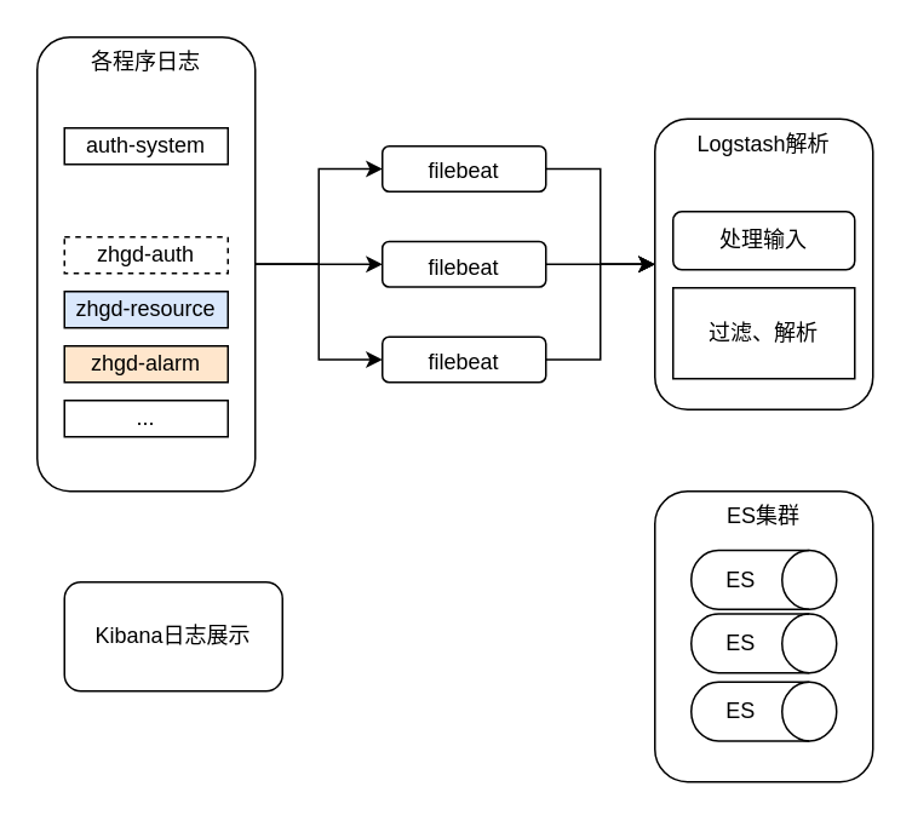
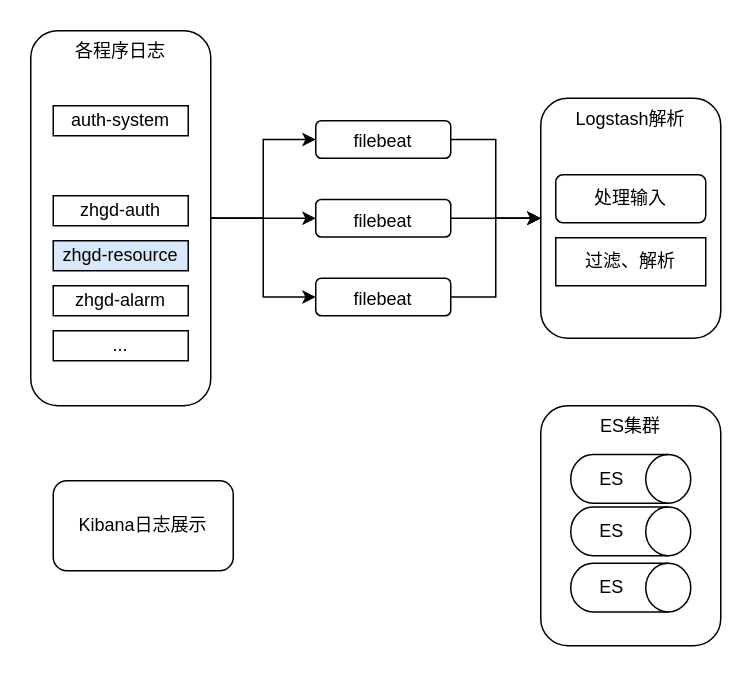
  <mxCell id="0" />
  <mxCell id="1" parent="0" />
  <mxCell id="2" value="" style="edgeStyle=orthogonalEdgeStyle;rounded=0;orthogonalLoop=1;jettySize=auto;html=1;" edge="1" parent="1" source="5" target="12"><mxGeometry relative="1" as="geometry" /></mxCell>
  <mxCell id="3" value="" style="edgeStyle=orthogonalEdgeStyle;rounded=0;orthogonalLoop=1;jettySize=auto;html=1;" edge="1" parent="1" source="5"><mxGeometry relative="1" as="geometry"><mxPoint x="210" y="145" as="targetPoint" /></mxGeometry></mxCell>
  <mxCell id="4" style="edgeStyle=orthogonalEdgeStyle;rounded=0;orthogonalLoop=1;jettySize=auto;html=1;entryX=0;entryY=0.5;entryDx=0;entryDy=0;" edge="1" parent="1" source="5" target="16"><mxGeometry relative="1" as="geometry" /></mxCell>
  <mxCell id="5" value="各程序日志" style="rounded=1;whiteSpace=wrap;html=1;verticalAlign=top;" vertex="1" parent="1"><mxGeometry x="20" y="20" width="120" height="250" as="geometry" /></mxCell>
  <mxCell id="6" value="&lt;div&gt;auth-system&lt;/div&gt;" style="rounded=0;whiteSpace=wrap;html=1;" vertex="1" parent="1"><mxGeometry x="35" y="70" width="90" height="20" as="geometry" /></mxCell>
- <mxCell id="7" value="&lt;div&gt;zhgd-auth&lt;/div&gt;" style="rounded=0;whiteSpace=wrap;html=1;dashed=1;" vertex="1" parent="1"><mxGeometry x="35" y="130" width="90" height="20" as="geometry" /></mxCell>
+ <mxCell id="7" value="&lt;div&gt;zhgd-auth&lt;/div&gt;" style="rounded=0;whiteSpace=wrap;html=1;" vertex="1" parent="1"><mxGeometry x="35" y="130" width="90" height="20" as="geometry" /></mxCell>
  <mxCell id="8" value="..." style="rounded=0;whiteSpace=wrap;html=1;" vertex="1" parent="1"><mxGeometry x="35" y="220" width="90" height="20" as="geometry" /></mxCell>
- <mxCell id="9" value="&lt;div&gt;zhgd-alarm&lt;/div&gt;" style="rounded=0;whiteSpace=wrap;html=1;fillColor=#ffe6cc;" vertex="1" parent="1"><mxGeometry x="35" y="190" width="90" height="20" as="geometry" /></mxCell>
+ <mxCell id="9" value="&lt;div&gt;zhgd-alarm&lt;/div&gt;" style="rounded=0;whiteSpace=wrap;html=1;" vertex="1" parent="1"><mxGeometry x="35" y="190" width="90" height="20" as="geometry" /></mxCell>
  <mxCell id="10" value="&lt;div&gt;zhgd-resource&lt;/div&gt;" style="rounded=0;whiteSpace=wrap;html=1;fillColor=#dae8fc;" vertex="1" parent="1"><mxGeometry x="35" y="160" width="90" height="20" as="geometry" /></mxCell>
  <mxCell id="11" style="edgeStyle=orthogonalEdgeStyle;rounded=0;orthogonalLoop=1;jettySize=auto;html=1;entryX=0;entryY=0.5;entryDx=0;entryDy=0;" edge="1" parent="1" source="12" target="17"><mxGeometry relative="1" as="geometry" /></mxCell>
  <mxCell id="12" value="filebeat" style="whiteSpace=wrap;html=1;verticalAlign=top;rounded=1;" vertex="1" parent="1"><mxGeometry x="210" y="80" width="90" height="25" as="geometry" /></mxCell>
  <mxCell id="13" style="edgeStyle=orthogonalEdgeStyle;rounded=0;orthogonalLoop=1;jettySize=auto;html=1;entryX=0;entryY=0.5;entryDx=0;entryDy=0;" edge="1" parent="1" source="14" target="17"><mxGeometry relative="1" as="geometry" /></mxCell>
  <mxCell id="14" value="filebeat" style="whiteSpace=wrap;html=1;verticalAlign=top;rounded=1;" vertex="1" parent="1"><mxGeometry x="210" y="132.5" width="90" height="25" as="geometry" /></mxCell>
  <mxCell id="15" style="edgeStyle=orthogonalEdgeStyle;rounded=0;orthogonalLoop=1;jettySize=auto;html=1;entryX=0;entryY=0.5;entryDx=0;entryDy=0;" edge="1" parent="1" source="16" target="17"><mxGeometry relative="1" as="geometry" /></mxCell>
  <mxCell id="16" value="filebeat" style="whiteSpace=wrap;html=1;verticalAlign=top;rounded=1;" vertex="1" parent="1"><mxGeometry x="210" y="185" width="90" height="25" as="geometry" /></mxCell>
  <mxCell id="17" value="Logstash解析" style="rounded=1;whiteSpace=wrap;html=1;verticalAlign=top;" vertex="1" parent="1"><mxGeometry x="360" y="65" width="120" height="160" as="geometry" /></mxCell>
  <mxCell id="18" value="处理输入" style="whiteSpace=wrap;html=1;rounded=1;" vertex="1" parent="1"><mxGeometry x="370" y="116" width="100" height="32" as="geometry" /></mxCell>
- <mxCell id="19" value="过滤、解析" style="rounded=0;whiteSpace=wrap;html=1;" vertex="1" parent="1"><mxGeometry x="370" y="158" width="100" height="50" as="geometry" /></mxCell>
+ <mxCell id="19" value="过滤、解析" style="rounded=0;whiteSpace=wrap;html=1;" vertex="1" parent="1"><mxGeometry x="370" y="158" width="100" height="32" as="geometry" /></mxCell>
  <mxCell id="20" value="ES集群" style="rounded=1;whiteSpace=wrap;html=1;verticalAlign=top;" vertex="1" parent="1"><mxGeometry x="360" y="270" width="120" height="160" as="geometry" /></mxCell>
  <mxCell id="21" value="ES" style="shape=cylinder3;whiteSpace=wrap;html=1;boundedLbl=1;backgroundOutline=1;size=15;direction=south;" vertex="1" parent="1"><mxGeometry x="380" y="302.5" width="80" height="32.5" as="geometry" /></mxCell>
  <mxCell id="22" value="ES" style="shape=cylinder3;whiteSpace=wrap;html=1;boundedLbl=1;backgroundOutline=1;size=15;direction=south;" vertex="1" parent="1"><mxGeometry x="380" y="337.5" width="80" height="32.5" as="geometry" /></mxCell>
  <mxCell id="23" value="ES" style="shape=cylinder3;whiteSpace=wrap;html=1;boundedLbl=1;backgroundOutline=1;size=15;direction=south;" vertex="1" parent="1"><mxGeometry x="380" y="375" width="80" height="32.5" as="geometry" /></mxCell>
  <mxCell id="24" value="Kibana日志展示" style="whiteSpace=wrap;html=1;verticalAlign=middle;rounded=1;" vertex="1" parent="1"><mxGeometry x="35" y="320" width="120" height="60" as="geometry" /></mxCell>
